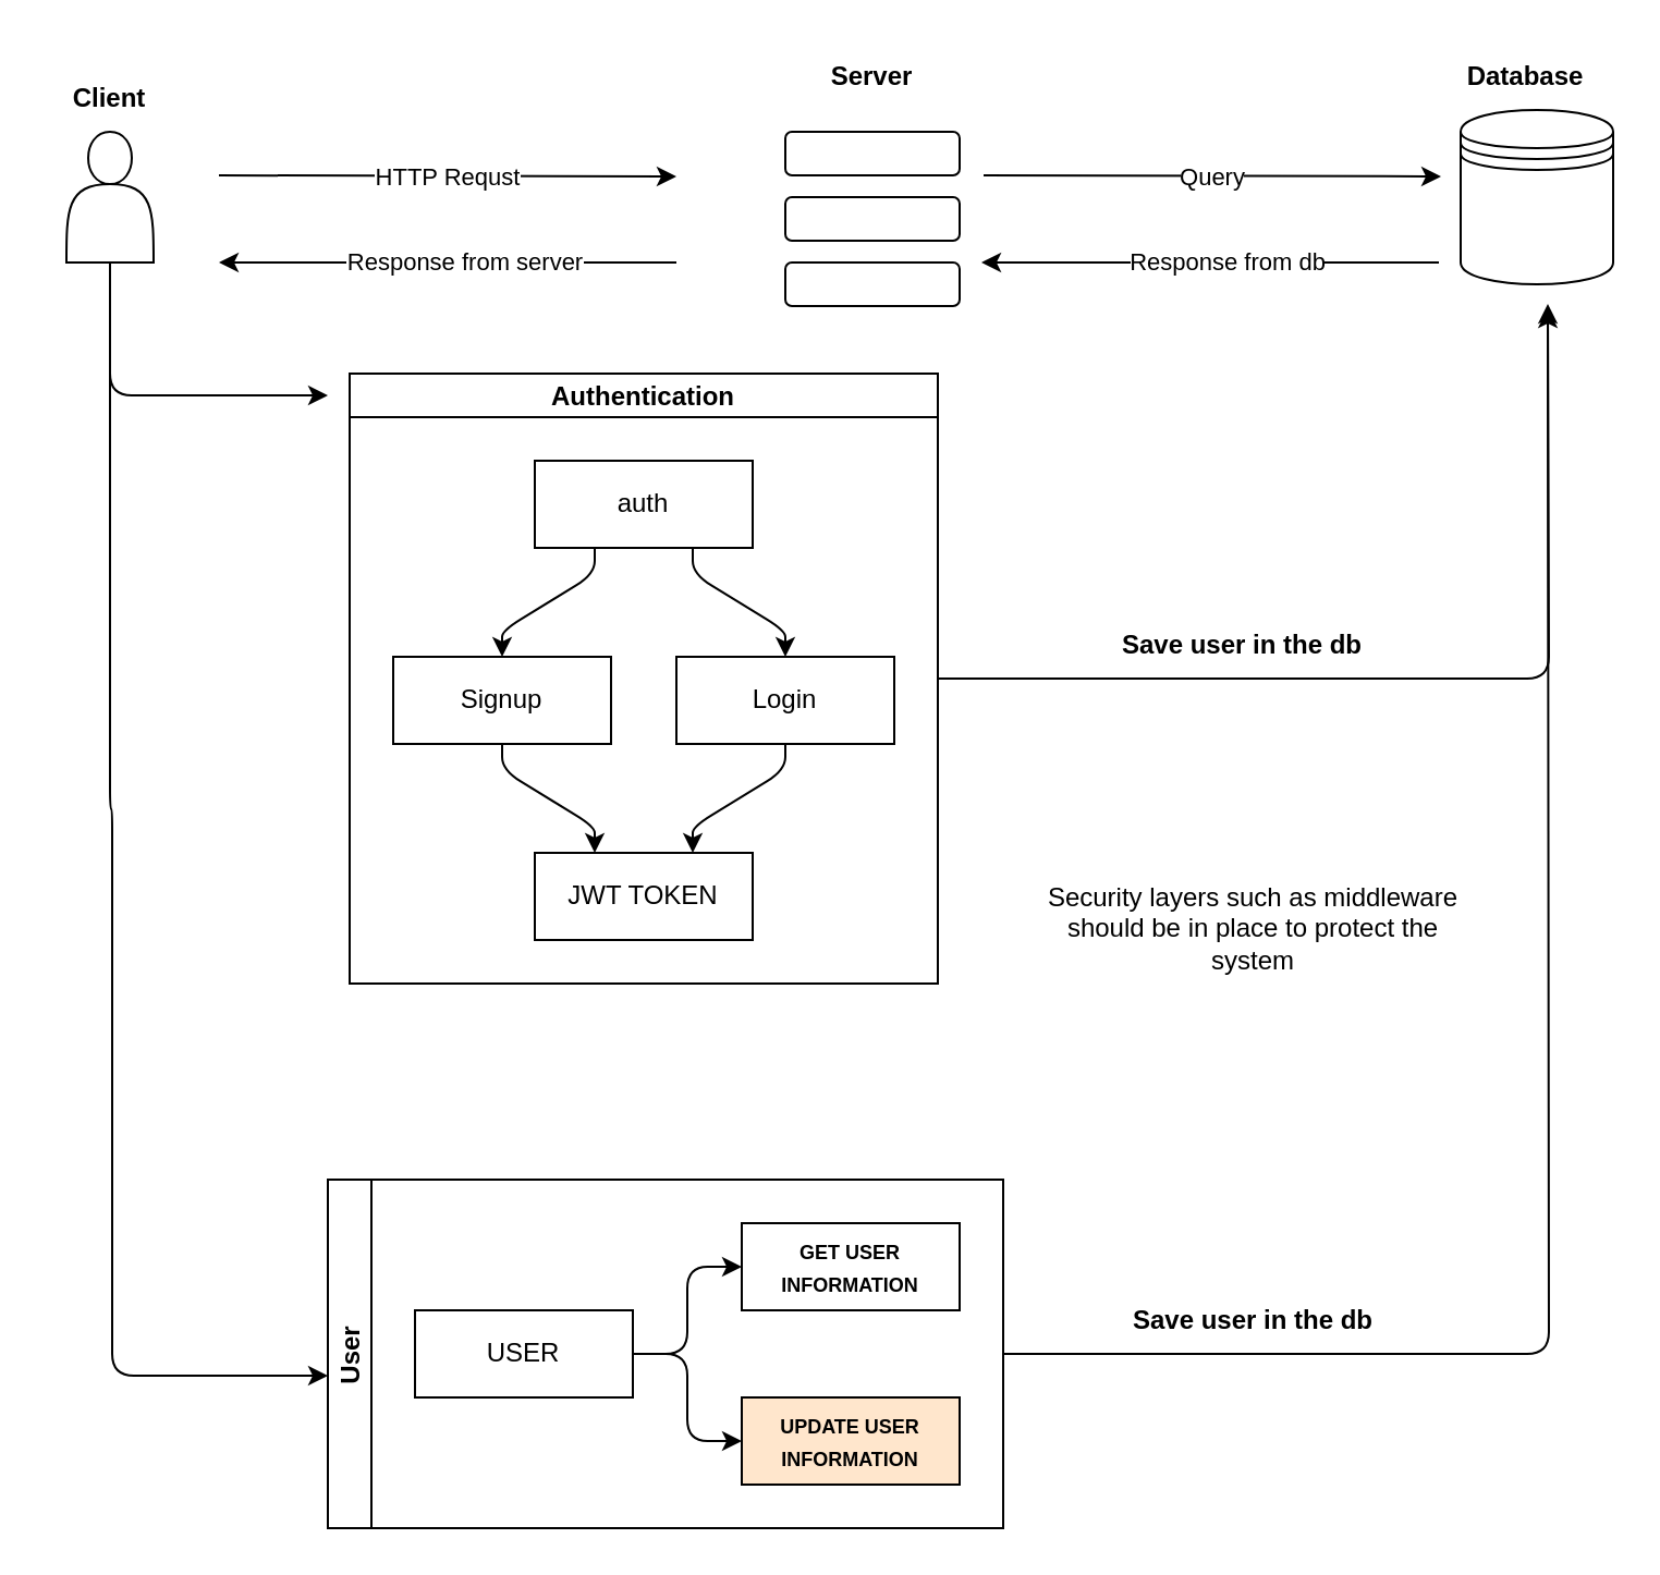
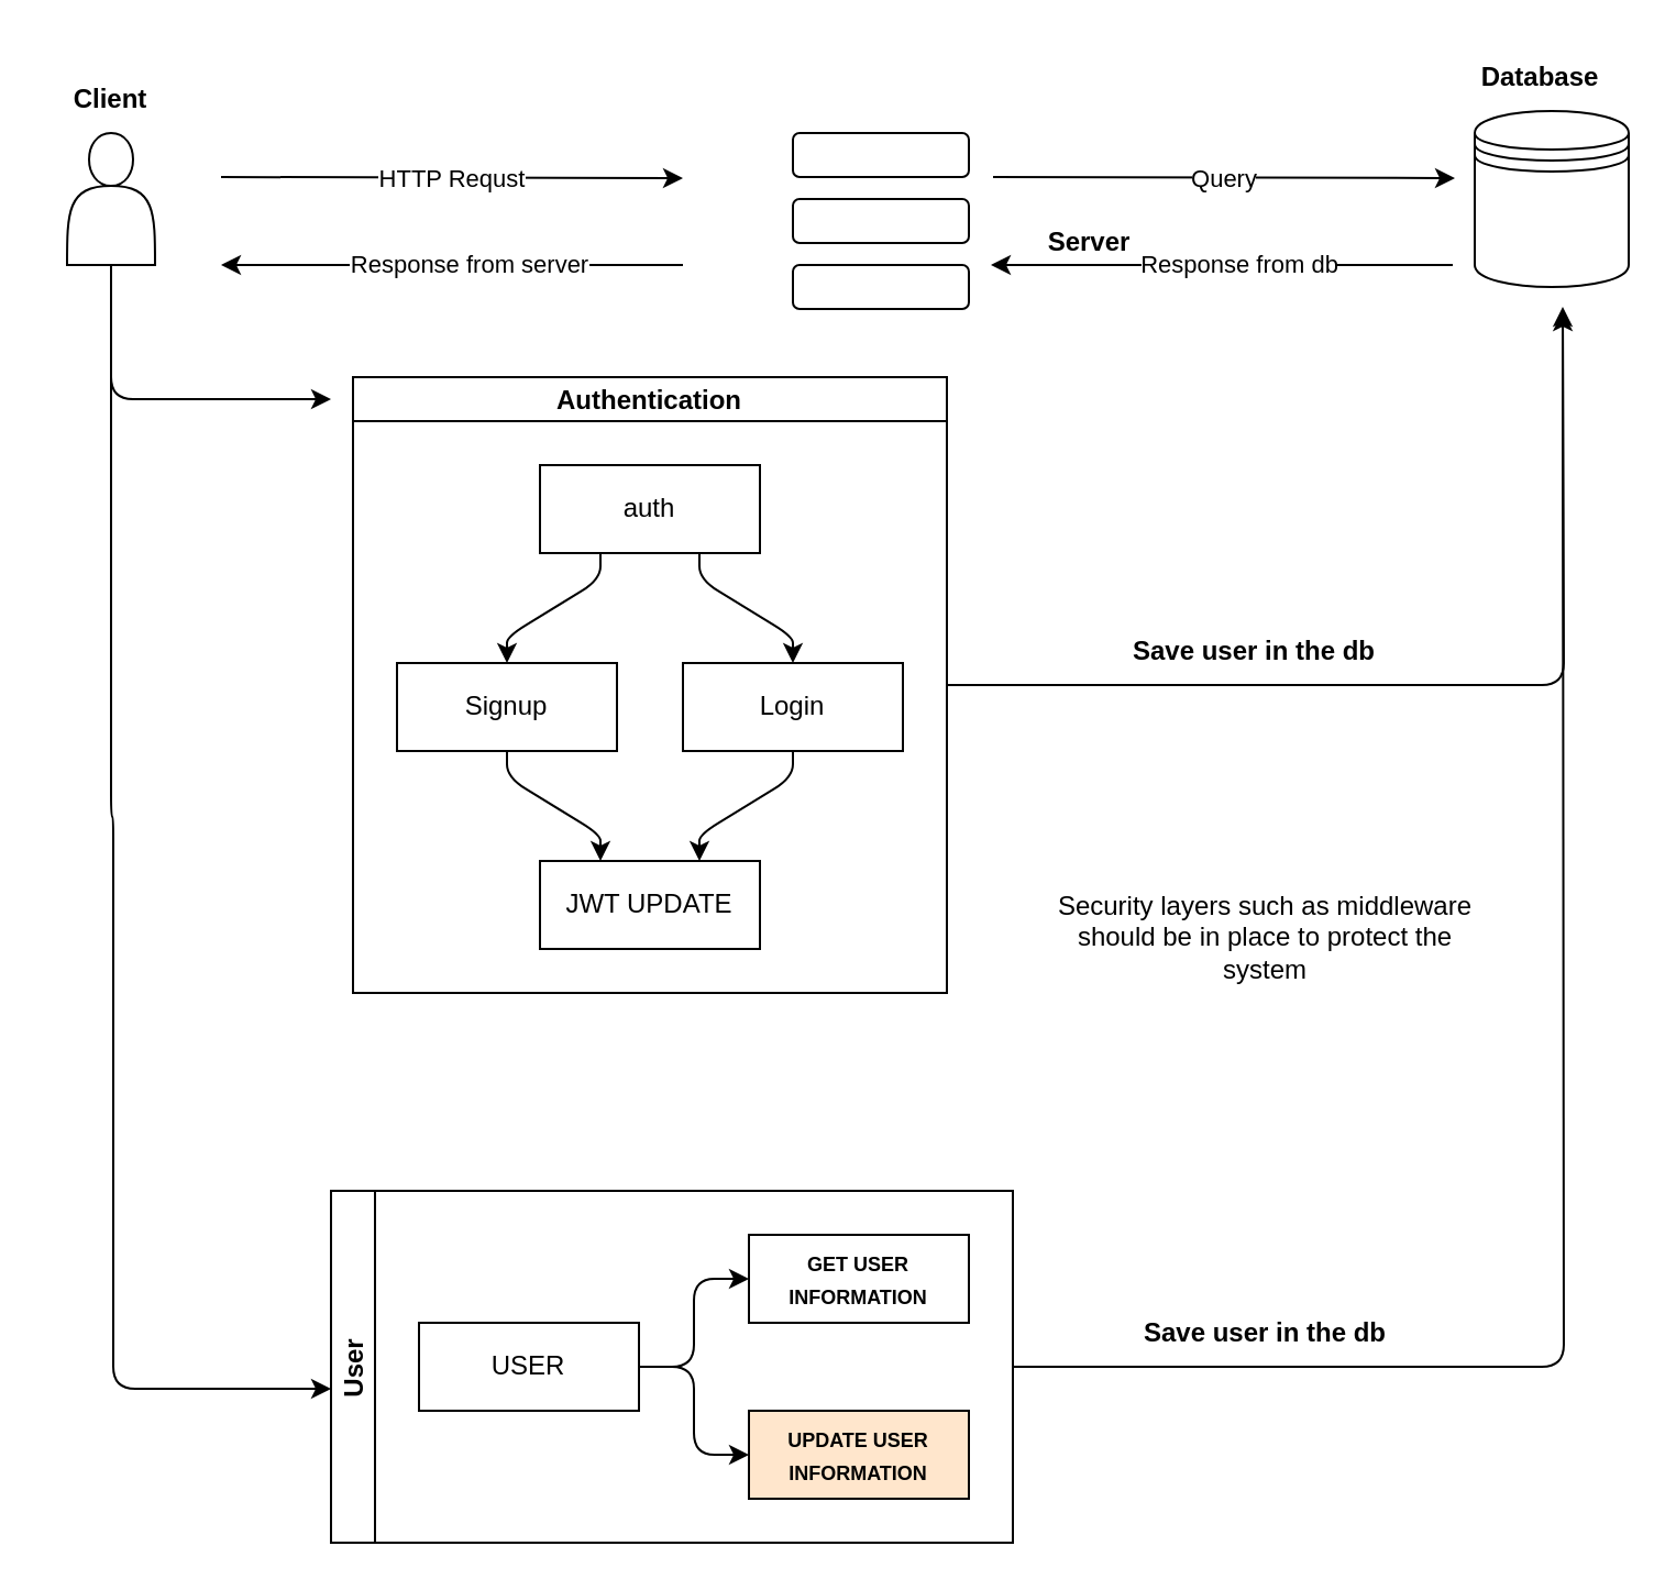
  <mxCell id="0" />
  <mxCell id="1" parent="0" />
  <mxCell id="2" value="" style="group" parent="1" vertex="1" connectable="0"><mxGeometry x="20" y="20" width="720" height="681" as="geometry" /></mxCell>
  <mxCell id="3" value="" style="group" parent="2" vertex="1" connectable="0"><mxGeometry width="720" height="120" as="geometry" /></mxCell>
  <mxCell id="4" value="" style="shape=datastore;whiteSpace=wrap;html=1;" parent="3" vertex="1"><mxGeometry x="650" y="30" width="70" height="80" as="geometry" /></mxCell>
  <mxCell id="5" value="" style="group" parent="3" vertex="1" connectable="0"><mxGeometry x="340" y="40" width="80" height="80" as="geometry" /></mxCell>
  <mxCell id="6" value="" style="rounded=1;whiteSpace=wrap;html=1;" parent="5" vertex="1"><mxGeometry width="80" height="20" as="geometry" /></mxCell>
  <mxCell id="7" value="" style="rounded=1;whiteSpace=wrap;html=1;" parent="5" vertex="1"><mxGeometry y="30" width="80" height="20" as="geometry" /></mxCell>
  <mxCell id="8" value="" style="rounded=1;whiteSpace=wrap;html=1;" parent="5" vertex="1"><mxGeometry y="60" width="80" height="20" as="geometry" /></mxCell>
  <mxCell id="9" value="&lt;b&gt;Client&lt;/b&gt;" style="text;html=1;align=center;verticalAlign=middle;whiteSpace=wrap;rounded=0;" parent="3" vertex="1"><mxGeometry y="10" width="60" height="30" as="geometry" /></mxCell>
- <mxCell id="10" value="&lt;b&gt;Server&lt;/b&gt;" style="text;html=1;align=center;verticalAlign=middle;whiteSpace=wrap;rounded=0;" parent="3" vertex="1"><mxGeometry x="350" width="60" height="30" as="geometry" /></mxCell>
+ <mxCell id="10" value="&lt;b&gt;Server&lt;/b&gt;" style="text;html=1;align=center;verticalAlign=middle;whiteSpace=wrap;rounded=0;" parent="3" vertex="1"><mxGeometry x="445" y="75" width="60" height="30" as="geometry" /></mxCell>
  <mxCell id="11" value="&lt;b&gt;Database&lt;/b&gt;" style="text;html=1;align=center;verticalAlign=middle;whiteSpace=wrap;rounded=0;" parent="3" vertex="1"><mxGeometry x="650" width="60" height="30" as="geometry" /></mxCell>
  <mxCell id="12" value="" style="endArrow=classic;html=1;" parent="3" edge="1"><mxGeometry relative="1" as="geometry"><mxPoint x="80" y="60" as="sourcePoint" /><mxPoint x="290" y="60.5" as="targetPoint" /></mxGeometry></mxCell>
  <mxCell id="13" value="HTTP Requst" style="edgeLabel;resizable=0;html=1;;align=center;verticalAlign=middle;" parent="12" connectable="0" vertex="1"><mxGeometry relative="1" as="geometry" /></mxCell>
  <mxCell id="14" value="" style="endArrow=classic;html=1;" parent="3" edge="1"><mxGeometry relative="1" as="geometry"><mxPoint x="431" y="60" as="sourcePoint" /><mxPoint x="641" y="60.5" as="targetPoint" /></mxGeometry></mxCell>
  <mxCell id="15" value="Query" style="edgeLabel;resizable=0;html=1;;align=center;verticalAlign=middle;" parent="14" connectable="0" vertex="1"><mxGeometry relative="1" as="geometry" /></mxCell>
  <mxCell id="16" value="" style="endArrow=classic;html=1;" parent="3" edge="1"><mxGeometry relative="1" as="geometry"><mxPoint x="640" y="100" as="sourcePoint" /><mxPoint x="430" y="100" as="targetPoint" /></mxGeometry></mxCell>
  <mxCell id="17" value="Response from db" style="edgeLabel;html=1;align=center;verticalAlign=middle;resizable=0;points=[];" parent="16" vertex="1" connectable="0"><mxGeometry x="-0.064" y="-1" relative="1" as="geometry"><mxPoint as="offset" /></mxGeometry></mxCell>
  <mxCell id="18" value="" style="endArrow=classic;html=1;" parent="3" edge="1"><mxGeometry relative="1" as="geometry"><mxPoint x="290" y="100" as="sourcePoint" /><mxPoint x="80" y="100" as="targetPoint" /></mxGeometry></mxCell>
  <mxCell id="19" value="Response from server" style="edgeLabel;html=1;align=center;verticalAlign=middle;resizable=0;points=[];" parent="18" vertex="1" connectable="0"><mxGeometry x="-0.064" y="-1" relative="1" as="geometry"><mxPoint as="offset" /></mxGeometry></mxCell>
  <mxCell id="20" style="edgeStyle=orthogonalEdgeStyle;html=1;" parent="3" source="22" edge="1"><mxGeometry relative="1" as="geometry"><mxPoint x="130" y="161" as="targetPoint" /><Array as="points"><mxPoint x="30" y="161" /><mxPoint x="51" y="161" /></Array></mxGeometry></mxCell>
  <mxCell id="21" style="edgeStyle=orthogonalEdgeStyle;html=1;" parent="3" source="22" edge="1"><mxGeometry relative="1" as="geometry"><mxPoint x="130" y="611" as="targetPoint" /><Array as="points"><mxPoint x="30" y="351" /><mxPoint x="31" y="351" /><mxPoint x="31" y="611" /></Array></mxGeometry></mxCell>
  <mxCell id="22" value="" style="shape=actor;whiteSpace=wrap;html=1;" parent="3" vertex="1"><mxGeometry x="10" y="40" width="40" height="60" as="geometry" /></mxCell>
  <mxCell id="23" style="edgeStyle=orthogonalEdgeStyle;html=1;" parent="2" source="24" edge="1"><mxGeometry relative="1" as="geometry"><mxPoint x="690" y="121" as="targetPoint" /></mxGeometry></mxCell>
  <mxCell id="24" value="Authentication" style="swimlane;startSize=20;horizontal=1;childLayout=flowLayout;flowOrientation=north;resizable=0;interRankCellSpacing=50;containerType=tree;fontSize=12;" parent="2" vertex="1"><mxGeometry x="140" y="151" width="270" height="280" as="geometry" /></mxCell>
  <mxCell id="25" value="auth" style="whiteSpace=wrap;html=1;" parent="24" vertex="1"><mxGeometry x="85" y="40" width="100" height="40" as="geometry" /></mxCell>
  <mxCell id="26" value="Signup" style="whiteSpace=wrap;html=1;" parent="24" vertex="1"><mxGeometry x="20" y="130" width="100" height="40" as="geometry" /></mxCell>
  <mxCell id="27" value="" style="html=1;rounded=1;curved=0;sourcePerimeterSpacing=0;targetPerimeterSpacing=0;startSize=6;endSize=6;noEdgeStyle=1;orthogonal=1;" parent="24" source="25" target="26" edge="1"><mxGeometry relative="1" as="geometry"><Array as="points"><mxPoint x="112.5" y="92" /><mxPoint x="70" y="118" /></Array></mxGeometry></mxCell>
  <mxCell id="28" value="Login" style="whiteSpace=wrap;html=1;" parent="24" vertex="1"><mxGeometry x="150" y="130" width="100" height="40" as="geometry" /></mxCell>
  <mxCell id="29" value="" style="html=1;rounded=1;curved=0;sourcePerimeterSpacing=0;targetPerimeterSpacing=0;startSize=6;endSize=6;noEdgeStyle=1;orthogonal=1;" parent="24" source="25" target="28" edge="1"><mxGeometry relative="1" as="geometry"><Array as="points"><mxPoint x="157.5" y="92" /><mxPoint x="200" y="118" /></Array></mxGeometry></mxCell>
- <mxCell id="30" value="JWT TOKEN" style="whiteSpace=wrap;html=1;" parent="24" vertex="1"><mxGeometry x="85" y="220" width="100" height="40" as="geometry" /></mxCell>
+ <mxCell id="30" value="JWT UPDATE" style="whiteSpace=wrap;html=1;" parent="24" vertex="1"><mxGeometry x="85" y="220" width="100" height="40" as="geometry" /></mxCell>
  <mxCell id="31" value="" style="html=1;rounded=1;curved=0;sourcePerimeterSpacing=0;targetPerimeterSpacing=0;startSize=6;endSize=6;noEdgeStyle=1;orthogonal=1;" parent="24" source="26" target="30" edge="1"><mxGeometry relative="1" as="geometry"><Array as="points"><mxPoint x="70" y="182" /><mxPoint x="112.5" y="208" /></Array></mxGeometry></mxCell>
  <mxCell id="32" value="" style="html=1;rounded=1;curved=0;sourcePerimeterSpacing=0;targetPerimeterSpacing=0;startSize=6;endSize=6;noEdgeStyle=1;orthogonal=1;" parent="24" source="28" target="30" edge="1"><mxGeometry relative="1" as="geometry"><Array as="points"><mxPoint x="200" y="182" /><mxPoint x="157.5" y="208" /></Array></mxGeometry></mxCell>
  <mxCell id="33" value="&lt;b&gt;Save user in the db&lt;/b&gt;" style="text;html=1;align=center;verticalAlign=middle;whiteSpace=wrap;rounded=0;" parent="2" vertex="1"><mxGeometry x="470" y="261" width="160" height="30" as="geometry" /></mxCell>
  <mxCell id="34" style="edgeStyle=orthogonalEdgeStyle;html=1;" parent="2" source="35" edge="1"><mxGeometry relative="1" as="geometry"><mxPoint x="690" y="119" as="targetPoint" /></mxGeometry></mxCell>
  <mxCell id="35" value="User" style="swimlane;startSize=20;horizontal=0;childLayout=treeLayout;horizontalTree=1;sortEdges=1;resizable=0;containerType=tree;fontSize=12;" parent="2" vertex="1"><mxGeometry x="130" y="521" width="310" height="160" as="geometry" /></mxCell>
  <mxCell id="36" value="USER" style="whiteSpace=wrap;html=1;" parent="35" vertex="1"><mxGeometry x="40" y="60" width="100" height="40" as="geometry" /></mxCell>
  <mxCell id="37" value="&lt;font style=&quot;font-size: 9px;&quot;&gt;&lt;b&gt;GET USER INFORMATION&lt;/b&gt;&lt;/font&gt;" style="whiteSpace=wrap;html=1;" parent="35" vertex="1"><mxGeometry x="190" y="20" width="100" height="40" as="geometry" /></mxCell>
  <mxCell id="38" value="" style="edgeStyle=elbowEdgeStyle;elbow=horizontal;html=1;rounded=1;curved=0;sourcePerimeterSpacing=0;targetPerimeterSpacing=0;startSize=6;endSize=6;" parent="35" source="36" target="37" edge="1"><mxGeometry relative="1" as="geometry" /></mxCell>
  <mxCell id="39" value="&lt;b&gt;&lt;font style=&quot;font-size: 9px;&quot;&gt;UPDATE USER INFORMATION&lt;/font&gt;&lt;/b&gt;" style="whiteSpace=wrap;html=1;fillColor=#ffe6cc;" parent="35" vertex="1"><mxGeometry x="190" y="100" width="100" height="40" as="geometry" /></mxCell>
  <mxCell id="40" value="" style="edgeStyle=elbowEdgeStyle;elbow=horizontal;html=1;rounded=1;curved=0;sourcePerimeterSpacing=0;targetPerimeterSpacing=0;startSize=6;endSize=6;" parent="35" source="36" target="39" edge="1"><mxGeometry relative="1" as="geometry" /></mxCell>
  <mxCell id="41" value="&lt;b&gt;Save user in the db&lt;/b&gt;" style="text;html=1;align=center;verticalAlign=middle;whiteSpace=wrap;rounded=0;" parent="2" vertex="1"><mxGeometry x="490" y="571" width="130" height="30" as="geometry" /></mxCell>
  <mxCell id="42" value="Security layers such as middleware should be in place to protect the system" style="text;html=1;align=center;verticalAlign=middle;whiteSpace=wrap;rounded=0;" parent="2" vertex="1"><mxGeometry x="455" y="321" width="200" height="170" as="geometry" /></mxCell>
